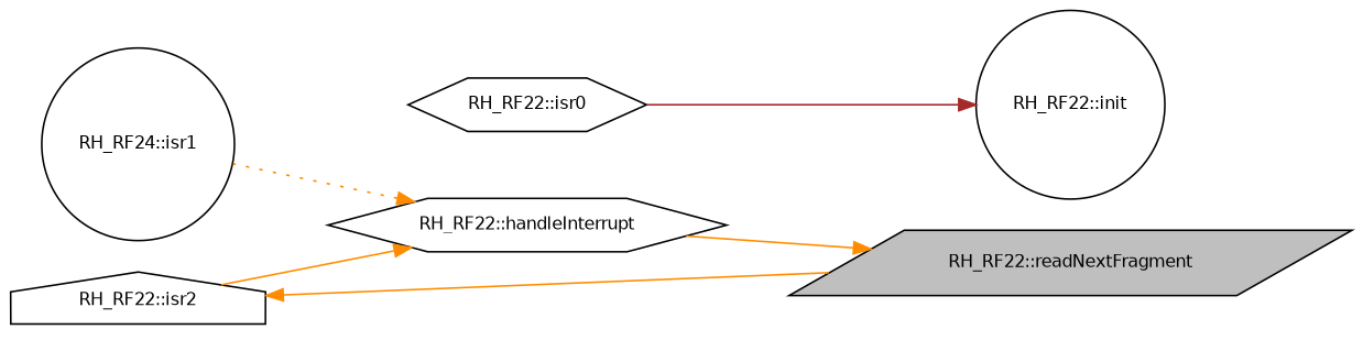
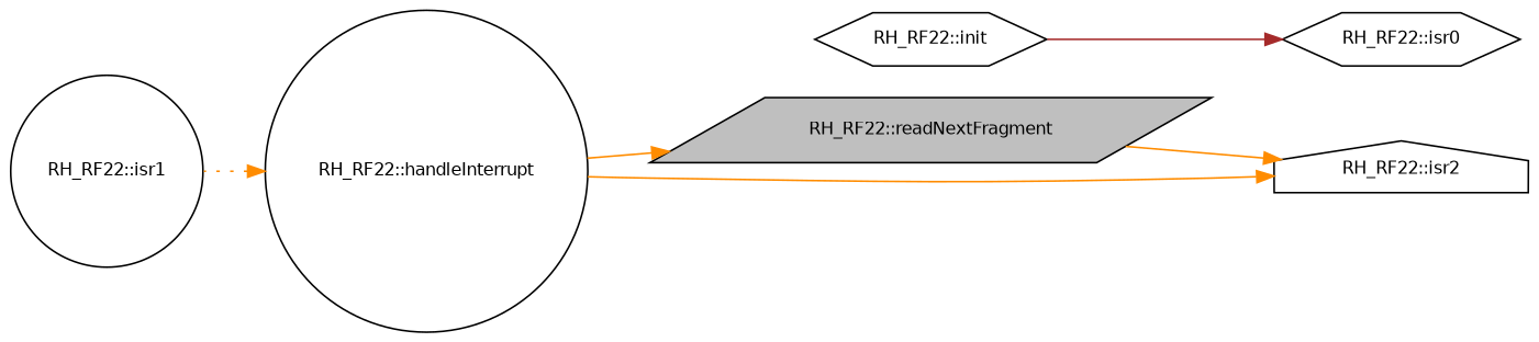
  digraph {
    rankdir=RL
    node [color=black fillcolor=white fontname=Helvetica fontsize=10 shape=hexagon style=filled]
    edge [color=darkorange dir=back fontname=Helvetica fontsize=10 labelfontname=Helvetica labelfontsize=10 style=solid]
    n1 [fillcolor=grey75 fontcolor=black height=0.2 label="RH_RF22::readNextFragment" shape=parallelogram width=0.4]
-   n2 [height=0.2 label="RH_RF22::handleInterrupt" width=0.4]
-   n3 [height=0.2 label="RH_RF24::isr1" shape=circle width=0.4]
+   n2 [height=0.2 label="RH_RF22::handleInterrupt" shape=circle width=0.4]
+   n3 [height=0.2 label="RH_RF22::isr1" shape=circle width=0.4]
    n4 [height=0.2 label="RH_RF22::isr2" shape=house width=0.4]
    n5 [height=0.2 label="RH_RF22::isr0" width=0.4]
-   n6 [height=0.2 label="RH_RF22::init" shape=circle width=0.4]
+   n6 [height=0.2 label="RH_RF22::init" width=0.4]
    n1 -> n2
    n2 -> n3 [style=dotted]
-   n2 -> n4
+   n4 -> n2
    n4 -> n1
-   n6 -> n5 [color=brown]
+   n5 -> n6 [color=brown]
  }
